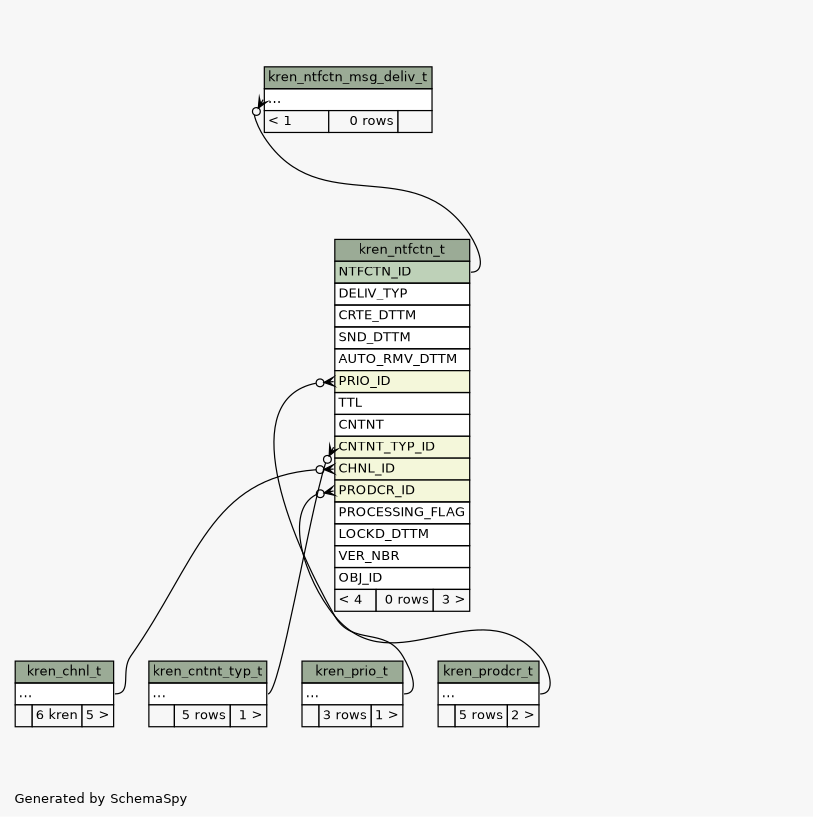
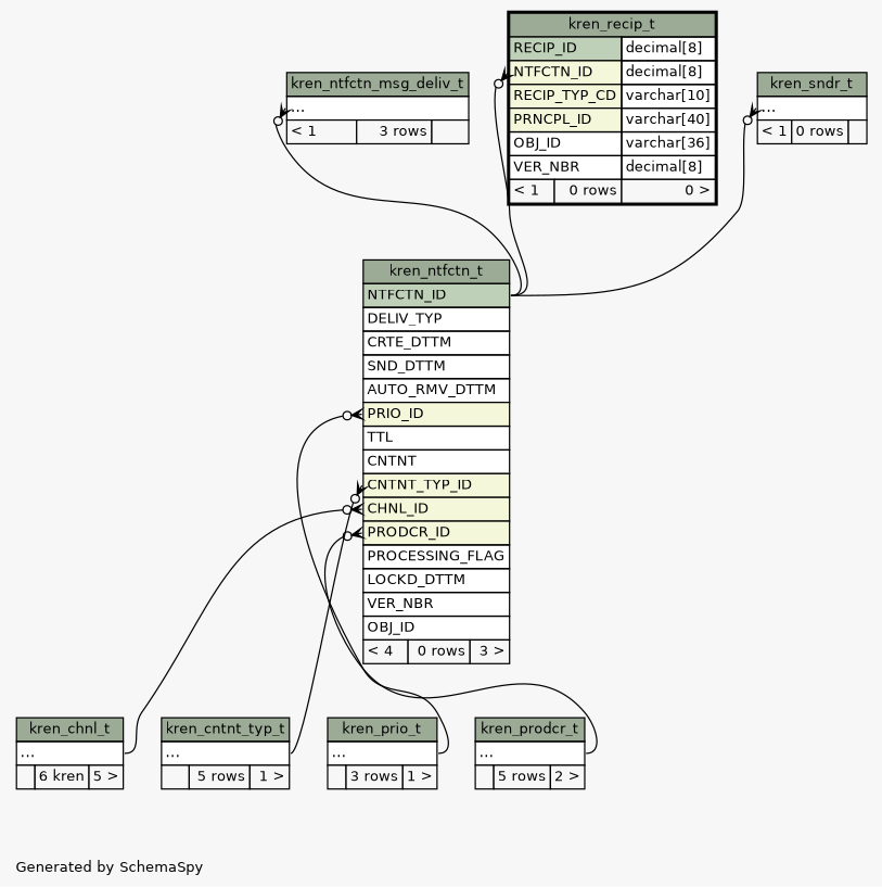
  digraph {
    bgcolor="#f7f7f7"
    fontname=Helvetica
    fontsize=11
    label="\nGenerated by SchemaSpy"
    labeljust=l
    nodesep=0.18
    rankdir=TB
    ranksep=0.46
    node [fontname=Helvetica fontsize=11 shape=plaintext]
    edge [arrowhead=none arrowsize=0.8 arrowtail=crowodot dir=back headport="elipses:e" tailport="elipses:w"]
-   n1 [label=<     <TABLE BORDER="0" CELLBORDER="1" CELLSPACING="0" BGCOLOR="#ffffff">       <TR><TD COLSPAN="3" BGCOLOR="#9bab96" ALIGN="CENTER">kren_ntfctn_msg_deliv_t</TD></TR>       <TR><TD PORT="elipses" COLSPAN="3" ALIGN="LEFT">...</TD></TR>       <TR><TD ALIGN="LEFT" BGCOLOR="#f7f7f7">&lt; 1</TD><TD ALIGN="RIGHT" BGCOLOR="#f7f7f7">0 rows</TD><TD ALIGN="RIGHT" BGCOLOR="#f7f7f7">  </TD></TR>     </TABLE>>]
+   n1 [label=<     <TABLE BORDER="0" CELLBORDER="1" CELLSPACING="0" BGCOLOR="#ffffff">       <TR><TD COLSPAN="3" BGCOLOR="#9bab96" ALIGN="CENTER">kren_ntfctn_msg_deliv_t</TD></TR>       <TR><TD PORT="elipses" COLSPAN="3" ALIGN="LEFT">...</TD></TR>       <TR><TD ALIGN="LEFT" BGCOLOR="#f7f7f7">&lt; 1</TD><TD ALIGN="RIGHT" BGCOLOR="#f7f7f7">3 rows</TD><TD ALIGN="RIGHT" BGCOLOR="#f7f7f7">  </TD></TR>     </TABLE>>]
    n2 [label=<     <TABLE BORDER="0" CELLBORDER="1" CELLSPACING="0" BGCOLOR="#ffffff">       <TR><TD COLSPAN="3" BGCOLOR="#9bab96" ALIGN="CENTER">kren_ntfctn_t</TD></TR>       <TR><TD PORT="NTFCTN_ID" COLSPAN="3" BGCOLOR="#bed1b8" ALIGN="LEFT">NTFCTN_ID</TD></TR>       <TR><TD PORT="DELIV_TYP" COLSPAN="3" ALIGN="LEFT">DELIV_TYP</TD></TR>       <TR><TD PORT="CRTE_DTTM" COLSPAN="3" ALIGN="LEFT">CRTE_DTTM</TD></TR>       <TR><TD PORT="SND_DTTM" COLSPAN="3" ALIGN="LEFT">SND_DTTM</TD></TR>       <TR><TD PORT="AUTO_RMV_DTTM" COLSPAN="3" ALIGN="LEFT">AUTO_RMV_DTTM</TD></TR>       <TR><TD PORT="PRIO_ID" COLSPAN="3" BGCOLOR="#f4f7da" ALIGN="LEFT">PRIO_ID</TD></TR>       <TR><TD PORT="TTL" COLSPAN="3" ALIGN="LEFT">TTL</TD></TR>       <TR><TD PORT="CNTNT" COLSPAN="3" ALIGN="LEFT">CNTNT</TD></TR>       <TR><TD PORT="CNTNT_TYP_ID" COLSPAN="3" BGCOLOR="#f4f7da" ALIGN="LEFT">CNTNT_TYP_ID</TD></TR>       <TR><TD PORT="CHNL_ID" COLSPAN="3" BGCOLOR="#f4f7da" ALIGN="LEFT">CHNL_ID</TD></TR>       <TR><TD PORT="PRODCR_ID" COLSPAN="3" BGCOLOR="#f4f7da" ALIGN="LEFT">PRODCR_ID</TD></TR>       <TR><TD PORT="PROCESSING_FLAG" COLSPAN="3" ALIGN="LEFT">PROCESSING_FLAG</TD></TR>       <TR><TD PORT="LOCKD_DTTM" COLSPAN="3" ALIGN="LEFT">LOCKD_DTTM</TD></TR>       <TR><TD PORT="VER_NBR" COLSPAN="3" ALIGN="LEFT">VER_NBR</TD></TR>       <TR><TD PORT="OBJ_ID" COLSPAN="3" ALIGN="LEFT">OBJ_ID</TD></TR>       <TR><TD ALIGN="LEFT" BGCOLOR="#f7f7f7">&lt; 4</TD><TD ALIGN="RIGHT" BGCOLOR="#f7f7f7">0 rows</TD><TD ALIGN="RIGHT" BGCOLOR="#f7f7f7">3 &gt;</TD></TR>     </TABLE>>]
    n3 [label=<     <TABLE BORDER="0" CELLBORDER="1" CELLSPACING="0" BGCOLOR="#ffffff">       <TR><TD COLSPAN="3" BGCOLOR="#9bab96" ALIGN="CENTER">kren_chnl_t</TD></TR>       <TR><TD PORT="elipses" COLSPAN="3" ALIGN="LEFT">...</TD></TR>       <TR><TD ALIGN="LEFT" BGCOLOR="#f7f7f7">  </TD><TD ALIGN="RIGHT" BGCOLOR="#f7f7f7">6 kren</TD><TD ALIGN="RIGHT" BGCOLOR="#f7f7f7">5 &gt;</TD></TR>     </TABLE>>]
    n4 [label=<     <TABLE BORDER="0" CELLBORDER="1" CELLSPACING="0" BGCOLOR="#ffffff">       <TR><TD COLSPAN="3" BGCOLOR="#9bab96" ALIGN="CENTER">kren_cntnt_typ_t</TD></TR>       <TR><TD PORT="elipses" COLSPAN="3" ALIGN="LEFT">...</TD></TR>       <TR><TD ALIGN="LEFT" BGCOLOR="#f7f7f7">  </TD><TD ALIGN="RIGHT" BGCOLOR="#f7f7f7">5 rows</TD><TD ALIGN="RIGHT" BGCOLOR="#f7f7f7">1 &gt;</TD></TR>     </TABLE>>]
    n5 [label=<     <TABLE BORDER="0" CELLBORDER="1" CELLSPACING="0" BGCOLOR="#ffffff">       <TR><TD COLSPAN="3" BGCOLOR="#9bab96" ALIGN="CENTER">kren_prio_t</TD></TR>       <TR><TD PORT="elipses" COLSPAN="3" ALIGN="LEFT">...</TD></TR>       <TR><TD ALIGN="LEFT" BGCOLOR="#f7f7f7">  </TD><TD ALIGN="RIGHT" BGCOLOR="#f7f7f7">3 rows</TD><TD ALIGN="RIGHT" BGCOLOR="#f7f7f7">1 &gt;</TD></TR>     </TABLE>>]
    n6 [label=<     <TABLE BORDER="0" CELLBORDER="1" CELLSPACING="0" BGCOLOR="#ffffff">       <TR><TD COLSPAN="3" BGCOLOR="#9bab96" ALIGN="CENTER">kren_prodcr_t</TD></TR>       <TR><TD PORT="elipses" COLSPAN="3" ALIGN="LEFT">...</TD></TR>       <TR><TD ALIGN="LEFT" BGCOLOR="#f7f7f7">  </TD><TD ALIGN="RIGHT" BGCOLOR="#f7f7f7">5 rows</TD><TD ALIGN="RIGHT" BGCOLOR="#f7f7f7">2 &gt;</TD></TR>     </TABLE>>]
+   n7 [label=<     <TABLE BORDER="2" CELLBORDER="1" CELLSPACING="0" BGCOLOR="#ffffff">       <TR><TD COLSPAN="3" BGCOLOR="#9bab96" ALIGN="CENTER">kren_recip_t</TD></TR>       <TR><TD PORT="RECIP_ID" COLSPAN="2" BGCOLOR="#bed1b8" ALIGN="LEFT">RECIP_ID</TD><TD PORT="RECIP_ID.type" ALIGN="LEFT">decimal[8]</TD></TR>       <TR><TD PORT="NTFCTN_ID" COLSPAN="2" BGCOLOR="#f4f7da" ALIGN="LEFT">NTFCTN_ID</TD><TD PORT="NTFCTN_ID.type" ALIGN="LEFT">decimal[8]</TD></TR>       <TR><TD PORT="RECIP_TYP_CD" COLSPAN="2" BGCOLOR="#f4f7da" ALIGN="LEFT">RECIP_TYP_CD</TD><TD PORT="RECIP_TYP_CD.type" ALIGN="LEFT">varchar[10]</TD></TR>       <TR><TD PORT="PRNCPL_ID" COLSPAN="2" BGCOLOR="#f4f7da" ALIGN="LEFT">PRNCPL_ID</TD><TD PORT="PRNCPL_ID.type" ALIGN="LEFT">varchar[40]</TD></TR>       <TR><TD PORT="OBJ_ID" COLSPAN="2" ALIGN="LEFT">OBJ_ID</TD><TD PORT="OBJ_ID.type" ALIGN="LEFT">varchar[36]</TD></TR>       <TR><TD PORT="VER_NBR" COLSPAN="2" ALIGN="LEFT">VER_NBR</TD><TD PORT="VER_NBR.type" ALIGN="LEFT">decimal[8]</TD></TR>       <TR><TD ALIGN="LEFT" BGCOLOR="#f7f7f7">&lt; 1</TD><TD ALIGN="RIGHT" BGCOLOR="#f7f7f7">0 rows</TD><TD ALIGN="RIGHT" BGCOLOR="#f7f7f7">0 &gt;</TD></TR>     </TABLE>>]
+   n8 [label=<     <TABLE BORDER="0" CELLBORDER="1" CELLSPACING="0" BGCOLOR="#ffffff">       <TR><TD COLSPAN="3" BGCOLOR="#9bab96" ALIGN="CENTER">kren_sndr_t</TD></TR>       <TR><TD PORT="elipses" COLSPAN="3" ALIGN="LEFT">...</TD></TR>       <TR><TD ALIGN="LEFT" BGCOLOR="#f7f7f7">&lt; 1</TD><TD ALIGN="RIGHT" BGCOLOR="#f7f7f7">0 rows</TD><TD ALIGN="RIGHT" BGCOLOR="#f7f7f7">  </TD></TR>     </TABLE>>]
    n1 -> n2 [headport="NTFCTN_ID:e"]
    n2 -> n3 [tailport="CHNL_ID:w"]
    n2 -> n4 [tailport="CNTNT_TYP_ID:w"]
    n2 -> n5 [tailport="PRIO_ID:w"]
    n2 -> n6 [tailport="PRODCR_ID:w"]
+   n7 -> n2 [headport="NTFCTN_ID:e" tailport="NTFCTN_ID:w"]
+   n8 -> n2 [headport="NTFCTN_ID:e"]
  }
